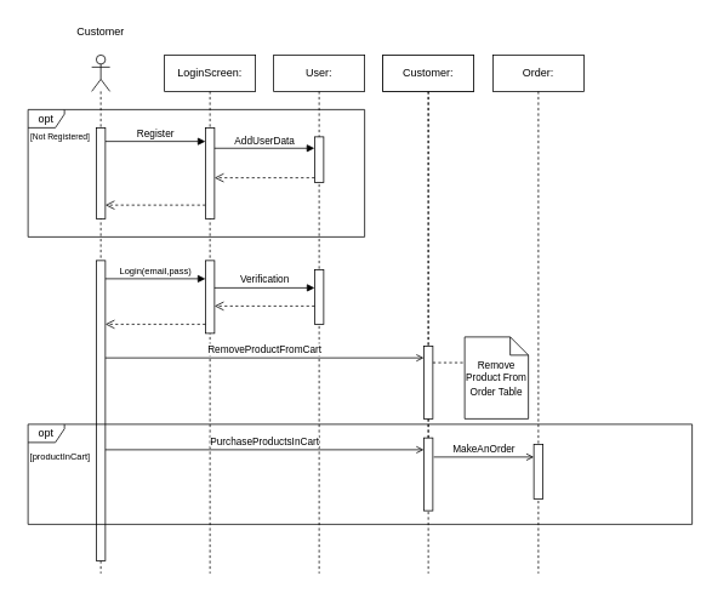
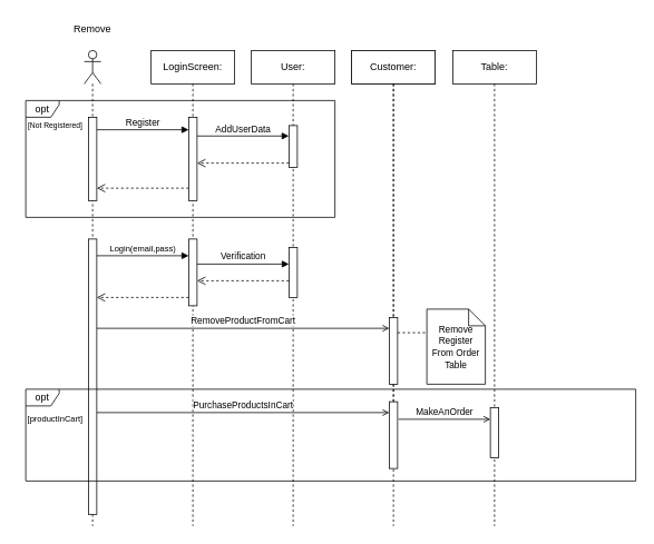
  <mxCell id="0" />
  <mxCell id="1" parent="0" />
  <mxCell id="2" value="" style="shape=umlLifeline;perimeter=lifelinePerimeter;whiteSpace=wrap;html=1;container=1;dropTarget=0;collapsible=0;recursiveResize=0;outlineConnect=0;portConstraint=eastwest;newEdgeStyle={&quot;curved&quot;:0,&quot;rounded&quot;:0};participant=umlActor;" parent="1" vertex="1"><mxGeometry x="100" y="60" width="20" height="570" as="geometry" /></mxCell>
  <mxCell id="3" value="" style="html=1;points=[[0,0,0,0,5],[0,1,0,0,-5],[1,0,0,0,5],[1,1,0,0,-5]];perimeter=orthogonalPerimeter;outlineConnect=0;targetShapes=umlLifeline;portConstraint=eastwest;newEdgeStyle={&quot;curved&quot;:0,&quot;rounded&quot;:0};" parent="2" vertex="1"><mxGeometry x="5" y="226" width="10" height="330" as="geometry" /></mxCell>
  <mxCell id="4" value="User:" style="shape=umlLifeline;perimeter=lifelinePerimeter;whiteSpace=wrap;html=1;container=1;dropTarget=0;collapsible=0;recursiveResize=0;outlineConnect=0;portConstraint=eastwest;newEdgeStyle={&quot;curved&quot;:0,&quot;rounded&quot;:0};" parent="1" vertex="1"><mxGeometry x="300" y="60" width="100" height="570" as="geometry" /></mxCell>
  <mxCell id="5" value="" style="html=1;points=[[0,0,0,0,5],[0,1,0,0,-5],[1,0,0,0,5],[1,1,0,0,-5]];perimeter=orthogonalPerimeter;outlineConnect=0;targetShapes=umlLifeline;portConstraint=eastwest;newEdgeStyle={&quot;curved&quot;:0,&quot;rounded&quot;:0};" parent="4" vertex="1"><mxGeometry x="45" y="236" width="10" height="60" as="geometry" /></mxCell>
  <mxCell id="6" value="Product:" style="shape=umlLifeline;perimeter=lifelinePerimeter;whiteSpace=wrap;html=1;container=1;dropTarget=0;collapsible=0;recursiveResize=0;outlineConnect=0;portConstraint=eastwest;newEdgeStyle={&quot;curved&quot;:0,&quot;rounded&quot;:0};" parent="1" vertex="1"><mxGeometry x="420" y="60" width="100" height="450" as="geometry" /></mxCell>
- <mxCell id="7" value="Customer" style="text;html=1;strokeColor=none;fillColor=none;align=center;verticalAlign=middle;whiteSpace=wrap;rounded=0;" parent="1" vertex="1"><mxGeometry x="80" y="20" width="60" height="30" as="geometry" /></mxCell>
+ <mxCell id="7" value="Remove" style="text;html=1;strokeColor=none;fillColor=none;align=center;verticalAlign=middle;whiteSpace=wrap;rounded=0;" parent="1" vertex="1"><mxGeometry x="80" y="20" width="60" height="30" as="geometry" /></mxCell>
  <mxCell id="8" value="LoginScreen:" style="shape=umlLifeline;perimeter=lifelinePerimeter;whiteSpace=wrap;html=1;container=1;dropTarget=0;collapsible=0;recursiveResize=0;outlineConnect=0;portConstraint=eastwest;newEdgeStyle={&quot;curved&quot;:0,&quot;rounded&quot;:0};" parent="1" vertex="1"><mxGeometry x="180" y="60" width="100" height="570" as="geometry" /></mxCell>
  <mxCell id="9" value="" style="html=1;points=[[0,0,0,0,5],[0,1,0,0,-5],[1,0,0,0,5],[1,1,0,0,-5]];perimeter=orthogonalPerimeter;outlineConnect=0;targetShapes=umlLifeline;portConstraint=eastwest;newEdgeStyle={&quot;curved&quot;:0,&quot;rounded&quot;:0};" parent="8" vertex="1"><mxGeometry x="45" y="226" width="10" height="80" as="geometry" /></mxCell>
  <mxCell id="10" value="&lt;font style=&quot;font-size: 10px;&quot;&gt;Login(email,pass)&lt;/font&gt;" style="html=1;verticalAlign=bottom;endArrow=block;curved=0;rounded=0;exitX=1;exitY=0;exitDx=0;exitDy=5;exitPerimeter=0;" parent="1" edge="1"><mxGeometry width="80" relative="1" as="geometry"><mxPoint x="115" y="306" as="sourcePoint" /><mxPoint x="225" y="306" as="targetPoint" /></mxGeometry></mxCell>
  <mxCell id="11" value="Verification" style="html=1;verticalAlign=bottom;endArrow=block;curved=0;rounded=0;entryX=-0.015;entryY=0.25;entryDx=0;entryDy=0;entryPerimeter=0;" parent="1" edge="1"><mxGeometry width="80" relative="1" as="geometry"><mxPoint x="235" y="316" as="sourcePoint" /><mxPoint x="345" y="316" as="targetPoint" /></mxGeometry></mxCell>
  <mxCell id="12" value="" style="html=1;verticalAlign=bottom;endArrow=open;dashed=1;endSize=8;curved=0;rounded=0;exitX=0;exitY=1;exitDx=0;exitDy=-5;exitPerimeter=0;" parent="1" edge="1"><mxGeometry relative="1" as="geometry"><mxPoint x="225" y="356" as="sourcePoint" /><mxPoint x="115" y="356" as="targetPoint" /></mxGeometry></mxCell>
  <mxCell id="13" value="" style="html=1;verticalAlign=bottom;endArrow=open;dashed=1;endSize=8;curved=0;rounded=0;exitX=0;exitY=1;exitDx=0;exitDy=-5;exitPerimeter=0;" parent="1" edge="1"><mxGeometry relative="1" as="geometry"><mxPoint x="345" y="336" as="sourcePoint" /><mxPoint x="235" y="336" as="targetPoint" /></mxGeometry></mxCell>
  <mxCell id="14" value="Customer:" style="shape=umlLifeline;perimeter=lifelinePerimeter;whiteSpace=wrap;html=1;container=1;dropTarget=0;collapsible=0;recursiveResize=0;outlineConnect=0;portConstraint=eastwest;newEdgeStyle={&quot;curved&quot;:0,&quot;rounded&quot;:0};" parent="1" vertex="1"><mxGeometry x="420" y="60" width="100" height="570" as="geometry" /></mxCell>
  <mxCell id="15" value="" style="html=1;points=[[0,0,0,0,5],[0,1,0,0,-5],[1,0,0,0,5],[1,1,0,0,-5]];perimeter=orthogonalPerimeter;outlineConnect=0;targetShapes=umlLifeline;portConstraint=eastwest;newEdgeStyle={&quot;curved&quot;:0,&quot;rounded&quot;:0};" parent="14" vertex="1"><mxGeometry x="45" y="320" width="10" height="80" as="geometry" /></mxCell>
- <mxCell id="16" value="Order:" style="shape=umlLifeline;perimeter=lifelinePerimeter;whiteSpace=wrap;html=1;container=1;dropTarget=0;collapsible=0;recursiveResize=0;outlineConnect=0;portConstraint=eastwest;newEdgeStyle={&quot;curved&quot;:0,&quot;rounded&quot;:0};" parent="1" vertex="1"><mxGeometry x="541" y="60" width="100" height="570" as="geometry" /></mxCell>
+ <mxCell id="16" value="Table:" style="shape=umlLifeline;perimeter=lifelinePerimeter;whiteSpace=wrap;html=1;container=1;dropTarget=0;collapsible=0;recursiveResize=0;outlineConnect=0;portConstraint=eastwest;newEdgeStyle={&quot;curved&quot;:0,&quot;rounded&quot;:0};" parent="1" vertex="1"><mxGeometry x="541" y="60" width="100" height="570" as="geometry" /></mxCell>
  <mxCell id="17" value="" style="html=1;points=[[0,0,0,0,5],[0,1,0,0,-5],[1,0,0,0,5],[1,1,0,0,-5]];perimeter=orthogonalPerimeter;outlineConnect=0;targetShapes=umlLifeline;portConstraint=eastwest;newEdgeStyle={&quot;curved&quot;:0,&quot;rounded&quot;:0};" parent="16" vertex="1"><mxGeometry x="45" y="428" width="10" height="60" as="geometry" /></mxCell>
  <mxCell id="18" value="RemoveProductFromCart" style="html=1;verticalAlign=bottom;endArrow=open;curved=0;rounded=0;endFill=0;" parent="1" edge="1"><mxGeometry width="80" relative="1" as="geometry"><mxPoint x="115" y="393" as="sourcePoint" /><mxPoint x="465" y="393" as="targetPoint" /></mxGeometry></mxCell>
  <mxCell id="19" value="PurchaseProductsInCart" style="html=1;verticalAlign=bottom;endArrow=open;curved=0;rounded=0;endFill=0;" parent="1" edge="1" target="33"><mxGeometry width="80" relative="1" as="geometry"><mxPoint x="115" y="494" as="sourcePoint" /><mxPoint x="585" y="494" as="targetPoint" /></mxGeometry></mxCell>
  <mxCell id="20" value="MakeAnOrder" style="html=1;verticalAlign=bottom;endArrow=open;curved=0;rounded=0;entryX=0;entryY=0;entryDx=0;entryDy=5;entryPerimeter=0;endFill=0;" parent="1" edge="1"><mxGeometry width="80" relative="1" as="geometry"><mxPoint x="476" y="502" as="sourcePoint" /><mxPoint x="586" y="502" as="targetPoint" /></mxGeometry></mxCell>
  <mxCell id="21" value="opt" style="shape=umlFrame;whiteSpace=wrap;html=1;pointerEvents=0;width=40;height=20;" parent="1" vertex="1"><mxGeometry x="30" y="466" width="730" height="110" as="geometry" /></mxCell>
  <mxCell id="22" value="[productInCart]" style="text;html=1;align=center;verticalAlign=middle;resizable=0;points=[];autosize=1;strokeColor=none;fillColor=none;fontSize=10;" parent="1" vertex="1"><mxGeometry x="20" y="486" width="90" height="30" as="geometry" /></mxCell>
  <mxCell id="23" value="opt" style="shape=umlFrame;whiteSpace=wrap;html=1;pointerEvents=0;width=40;height=20;" parent="1" vertex="1"><mxGeometry x="30" y="120" width="370" height="140" as="geometry" /></mxCell>
  <mxCell id="24" value="[Not Registered]" style="text;html=1;align=center;verticalAlign=middle;resizable=0;points=[];autosize=1;strokeColor=none;fillColor=none;fontSize=9;" parent="1" vertex="1"><mxGeometry x="20" y="140" width="90" height="20" as="geometry" /></mxCell>
  <mxCell id="25" value="" style="html=1;points=[[0,0,0,0,5],[0,1,0,0,-5],[1,0,0,0,5],[1,1,0,0,-5]];perimeter=orthogonalPerimeter;outlineConnect=0;targetShapes=umlLifeline;portConstraint=eastwest;newEdgeStyle={&quot;curved&quot;:0,&quot;rounded&quot;:0};" parent="1" vertex="1"><mxGeometry x="345" y="150" width="10" height="50" as="geometry" /></mxCell>
  <mxCell id="26" value="Register" style="html=1;verticalAlign=bottom;endArrow=block;curved=0;rounded=0;exitX=1;exitY=0;exitDx=0;exitDy=5;exitPerimeter=0;" parent="1" edge="1"><mxGeometry width="80" relative="1" as="geometry"><mxPoint x="115" y="155" as="sourcePoint" /><mxPoint x="225" y="155" as="targetPoint" /></mxGeometry></mxCell>
  <mxCell id="27" value="AddUserData" style="html=1;verticalAlign=bottom;endArrow=block;curved=0;rounded=0;entryX=-0.015;entryY=0.25;entryDx=0;entryDy=0;entryPerimeter=0;" parent="1" source="32" target="25" edge="1"><mxGeometry width="80" relative="1" as="geometry"><mxPoint x="235" y="162.5" as="sourcePoint" /><mxPoint x="340" y="170" as="targetPoint" /></mxGeometry></mxCell>
  <mxCell id="28" value="" style="html=1;verticalAlign=bottom;endArrow=open;dashed=1;endSize=8;curved=0;rounded=0;exitX=0;exitY=1;exitDx=0;exitDy=-5;exitPerimeter=0;" parent="1" source="25" edge="1"><mxGeometry relative="1" as="geometry"><mxPoint x="345" y="190" as="sourcePoint" /><mxPoint x="235" y="195" as="targetPoint" /></mxGeometry></mxCell>
  <mxCell id="29" value="" style="html=1;verticalAlign=bottom;endArrow=open;dashed=1;endSize=8;curved=0;rounded=0;exitX=0;exitY=1;exitDx=0;exitDy=-5;exitPerimeter=0;entryX=1;entryY=1;entryDx=0;entryDy=-5;entryPerimeter=0;" parent="1" edge="1"><mxGeometry relative="1" as="geometry"><mxPoint x="225" y="225" as="sourcePoint" /><mxPoint x="115" y="225" as="targetPoint" /></mxGeometry></mxCell>
  <mxCell id="30" value="" style="html=1;points=[[0,0,0,0,5],[0,1,0,0,-5],[1,0,0,0,5],[1,1,0,0,-5]];perimeter=orthogonalPerimeter;outlineConnect=0;targetShapes=umlLifeline;portConstraint=eastwest;newEdgeStyle={&quot;curved&quot;:0,&quot;rounded&quot;:0};" parent="1" vertex="1"><mxGeometry x="105" y="140" width="10" height="100" as="geometry" /></mxCell>
  <mxCell id="31" value="" style="html=1;verticalAlign=bottom;endArrow=block;curved=0;rounded=0;entryX=-0.015;entryY=0.25;entryDx=0;entryDy=0;entryPerimeter=0;" parent="1" target="32" edge="1"><mxGeometry width="80" relative="1" as="geometry"><mxPoint x="235" y="162.5" as="sourcePoint" /><mxPoint x="345" y="163" as="targetPoint" /></mxGeometry></mxCell>
  <mxCell id="32" value="" style="html=1;points=[[0,0,0,0,5],[0,1,0,0,-5],[1,0,0,0,5],[1,1,0,0,-5]];perimeter=orthogonalPerimeter;outlineConnect=0;targetShapes=umlLifeline;portConstraint=eastwest;newEdgeStyle={&quot;curved&quot;:0,&quot;rounded&quot;:0};" parent="1" vertex="1"><mxGeometry x="225" y="140" width="10" height="100" as="geometry" /></mxCell>
  <mxCell id="33" value="" style="html=1;points=[[0,0,0,0,5],[0,1,0,0,-5],[1,0,0,0,5],[1,1,0,0,-5]];perimeter=orthogonalPerimeter;outlineConnect=0;targetShapes=umlLifeline;portConstraint=eastwest;newEdgeStyle={&quot;curved&quot;:0,&quot;rounded&quot;:0};" vertex="1" parent="1"><mxGeometry x="465" y="481" width="10" height="80" as="geometry" /></mxCell>
- <mxCell id="34" value="&lt;font style=&quot;font-size: 11px;&quot;&gt;Remove Product From Order Table&lt;/font&gt;" style="shape=note;size=20;whiteSpace=wrap;html=1;" vertex="1" parent="1"><mxGeometry x="510" y="370" width="70" height="90" as="geometry" /></mxCell>
+ <mxCell id="34" value="&lt;font style=&quot;font-size: 11px;&quot;&gt;Remove Register From Order Table&lt;/font&gt;" style="shape=note;size=20;whiteSpace=wrap;html=1;" vertex="1" parent="1"><mxGeometry x="510" y="370" width="70" height="90" as="geometry" /></mxCell>
  <mxCell id="35" value="" style="endArrow=none;dashed=1;html=1;rounded=0;entryX=0.01;entryY=0.314;entryDx=0;entryDy=0;entryPerimeter=0;" edge="1" parent="1" source="15" target="34"><mxGeometry width="50" height="50" relative="1" as="geometry"><mxPoint x="430" y="340" as="sourcePoint" /><mxPoint x="480" y="290" as="targetPoint" /></mxGeometry></mxCell>
